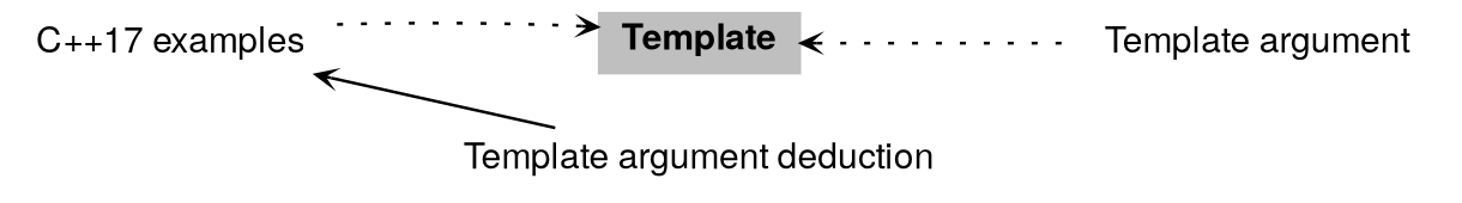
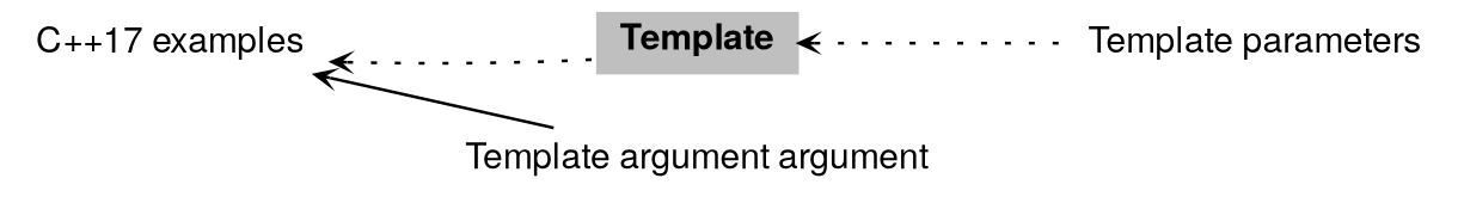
  digraph {
    rankdir=LR
    node [color=black fontname="Helvetica,Arial,sans-serif" fontsize=12 shape=plaintext]
    edge [arrowhead=open arrowsize=0.5 arrowtail=open dir=back fontname="Helvetica,Arial,sans-serif" fontsize=15 labelfontsize=15 shape=plaintext style=dotted]
    n1 [height=0.2 label="C++17 examples" width=0.4]
    n2 [fillcolor=grey75 fontcolor=black height=0.2 label=<<b>Template</b>> style=filled width=0.4]
-   n3 [height=0.2 label="Template argument deduction" width=0.4]
-   n4 [height=0.2 label="Template argument" width=0.4]
-   n2 -> n1
+   n3 [height=0.2 label="Template argument argument" width=0.4]
+   n4 [height=0.2 label="Template parameters" width=0.4]
+   n1 -> n2
    n1 -> n3 [style=solid]
    n2 -> n4
  }
